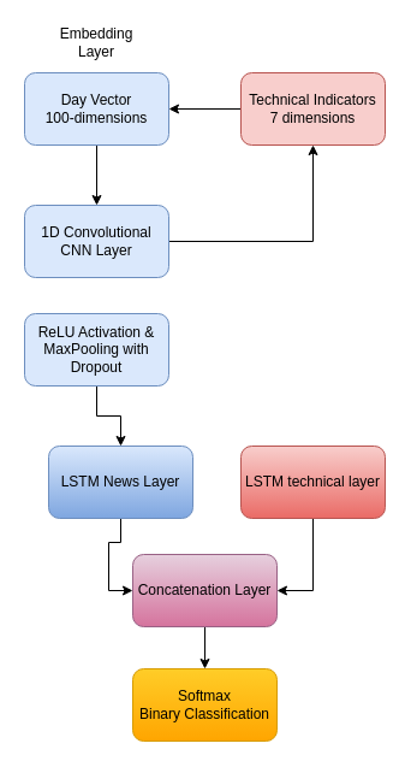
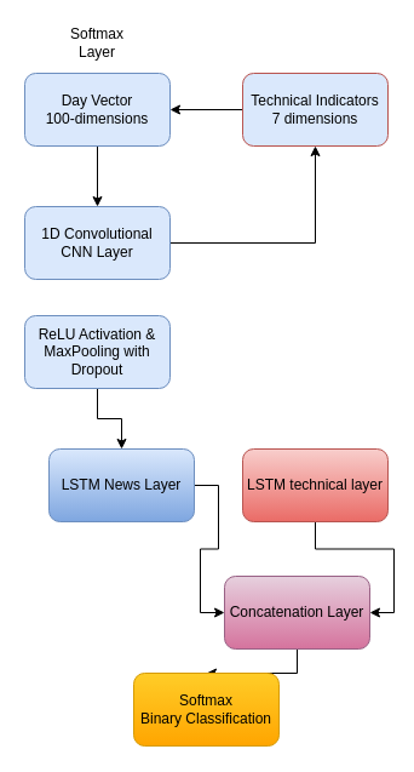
  <mxCell id="0" />
  <mxCell id="1" parent="0" />
  <mxCell id="2" value="" style="edgeStyle=orthogonalEdgeStyle;rounded=0;orthogonalLoop=1;jettySize=auto;html=1;" edge="1" parent="1" source="3" target="8"><mxGeometry relative="1" as="geometry" /></mxCell>
  <mxCell id="3" value="&lt;div&gt;Day Vector&lt;/div&gt;&lt;div&gt;100-dimensions&lt;/div&gt;" style="rounded=1;whiteSpace=wrap;html=1;fillColor=#dae8fc;strokeColor=#6c8ebf;" vertex="1" parent="1"><mxGeometry x="20" y="60" width="120" height="60" as="geometry" /></mxCell>
- <mxCell id="4" value="Embedding Layer" style="text;html=1;align=center;verticalAlign=middle;whiteSpace=wrap;rounded=0;" vertex="1" parent="1"><mxGeometry x="50" y="20" width="60" height="30" as="geometry" /></mxCell>
+ <mxCell id="4" value="Softmax Layer" style="text;html=1;align=center;verticalAlign=middle;whiteSpace=wrap;rounded=0;" vertex="1" parent="1"><mxGeometry x="50" y="20" width="60" height="30" as="geometry" /></mxCell>
  <mxCell id="5" value="" style="edgeStyle=orthogonalEdgeStyle;rounded=0;orthogonalLoop=1;jettySize=auto;html=1;" edge="1" parent="1" source="6" target="3"><mxGeometry relative="1" as="geometry" /></mxCell>
- <mxCell id="6" value="&lt;div&gt;Technical Indicators&lt;/div&gt;&lt;div&gt;7 dimensions&lt;/div&gt;" style="rounded=1;whiteSpace=wrap;html=1;fillColor=#f8cecc;strokeColor=#b85450;" vertex="1" parent="1"><mxGeometry x="200" y="60" width="120" height="60" as="geometry" /></mxCell>
+ <mxCell id="6" value="&lt;div&gt;Technical Indicators&lt;/div&gt;&lt;div&gt;7 dimensions&lt;/div&gt;" style="rounded=1;whiteSpace=wrap;html=1;fillColor=#dae8fc;strokeColor=#b85450;" vertex="1" parent="1"><mxGeometry x="200" y="60" width="120" height="60" as="geometry" /></mxCell>
  <mxCell id="7" value="" style="edgeStyle=orthogonalEdgeStyle;rounded=0;orthogonalLoop=1;jettySize=auto;html=1;" edge="1" parent="1" source="8" target="6"><mxGeometry relative="1" as="geometry" /></mxCell>
  <mxCell id="8" value="1D Convolutional CNN Layer" style="whiteSpace=wrap;html=1;rounded=1;fillColor=#dae8fc;strokeColor=#6c8ebf;" vertex="1" parent="1"><mxGeometry x="20" y="170" width="120" height="60" as="geometry" /></mxCell>
  <mxCell id="9" value="" style="edgeStyle=orthogonalEdgeStyle;rounded=0;orthogonalLoop=1;jettySize=auto;html=1;" edge="1" parent="1" source="10" target="12"><mxGeometry relative="1" as="geometry" /></mxCell>
  <mxCell id="10" value="ReLU Activation &amp;amp; MaxPooling with Dropout" style="whiteSpace=wrap;html=1;rounded=1;fillColor=#dae8fc;strokeColor=#6c8ebf;" vertex="1" parent="1"><mxGeometry x="20" y="260" width="120" height="60" as="geometry" /></mxCell>
  <mxCell id="11" style="edgeStyle=orthogonalEdgeStyle;rounded=0;orthogonalLoop=1;jettySize=auto;html=1;entryX=0;entryY=0.5;entryDx=0;entryDy=0;" edge="1" parent="1" source="12" target="16"><mxGeometry relative="1" as="geometry" /></mxCell>
  <mxCell id="12" value="LSTM News Layer" style="whiteSpace=wrap;html=1;rounded=1;fillColor=#dae8fc;strokeColor=#6c8ebf;gradientColor=#7ea6e0;" vertex="1" parent="1"><mxGeometry x="40" y="370" width="120" height="60" as="geometry" /></mxCell>
  <mxCell id="13" value="" style="edgeStyle=orthogonalEdgeStyle;rounded=0;orthogonalLoop=1;jettySize=auto;html=1;entryX=1;entryY=0.5;entryDx=0;entryDy=0;" edge="1" parent="1" source="14" target="16"><mxGeometry relative="1" as="geometry" /></mxCell>
  <mxCell id="14" value="LSTM technical layer" style="rounded=1;whiteSpace=wrap;html=1;fillColor=#f8cecc;strokeColor=#b85450;gradientColor=#ea6b66;" vertex="1" parent="1"><mxGeometry x="200" y="370" width="120" height="60" as="geometry" /></mxCell>
  <mxCell id="15" value="" style="edgeStyle=orthogonalEdgeStyle;rounded=0;orthogonalLoop=1;jettySize=auto;html=1;" edge="1" parent="1" source="16" target="17"><mxGeometry relative="1" as="geometry" /></mxCell>
- <mxCell id="16" value="Concatenation Layer" style="whiteSpace=wrap;html=1;rounded=1;fillColor=#e6d0de;strokeColor=#996185;gradientColor=#d5739d;" vertex="1" parent="1"><mxGeometry x="110" y="460" width="120" height="60" as="geometry" /></mxCell>
+ <mxCell id="16" value="Concatenation Layer" style="whiteSpace=wrap;html=1;rounded=1;fillColor=#e6d0de;strokeColor=#996185;gradientColor=#d5739d;" vertex="1" parent="1"><mxGeometry x="185" y="475" width="120" height="60" as="geometry" /></mxCell>
  <mxCell id="17" value="Softmax&lt;br&gt;Binary Classification" style="whiteSpace=wrap;html=1;rounded=1;fillColor=#ffcd28;strokeColor=#d79b00;gradientColor=#ffa500;" vertex="1" parent="1"><mxGeometry x="110" y="555" width="120" height="60" as="geometry" /></mxCell>
